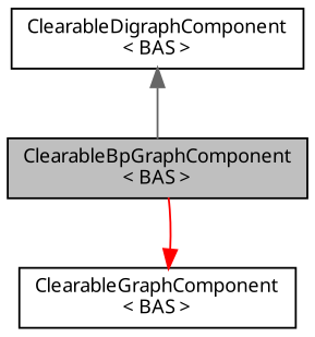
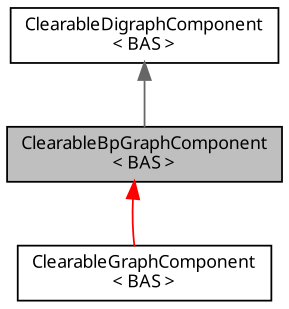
  digraph {
    fontname="Noto Sans"
    node [color=black fillcolor=white fontname="Noto Sans" fontsize=10 shape=record style=filled]
    edge [dir=back fontname="Noto Sans" fontsize=10 labelfontname=FreeSans labelfontsize=10 style=solid]
    n1 [fillcolor=grey75 fontcolor=black height=0.2 label="ClearableBpGraphComponent\l\< BAS \>" width=0.4]
    n2 [height=0.2 label="ClearableGraphComponent\l\< BAS \>" width=0.4]
    n3 [height=0.2 label="ClearableDigraphComponent\l\< BAS \>" width=0.4]
-   n2 -> n1 [color=red]
+   n1 -> n2 [color=red]
    n3 -> n1 [color=gray40]
  }
